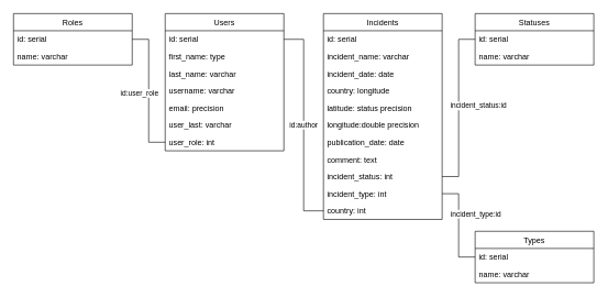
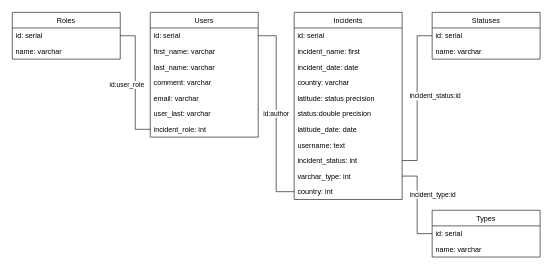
  <mxCell id="0" />
  <mxCell id="1" parent="0" />
  <mxCell id="2" value="Users" style="swimlane;fontStyle=0;childLayout=stackLayout;horizontal=1;startSize=26;fillColor=none;horizontalStack=0;resizeParent=1;resizeParentMax=0;resizeLast=0;collapsible=1;marginBottom=0;" vertex="1" parent="1"><mxGeometry x="250" y="20" width="180" height="208" as="geometry"><mxRectangle x="100" y="140" width="70" height="30" as="alternateBounds" /></mxGeometry></mxCell>
  <mxCell id="3" value="id: serial" style="text;strokeColor=none;fillColor=none;align=left;verticalAlign=top;spacingLeft=4;spacingRight=4;overflow=hidden;rotatable=0;points=[[0,0.5],[1,0.5]];portConstraint=eastwest;" vertex="1" parent="2"><mxGeometry y="26" width="180" height="26" as="geometry" /></mxCell>
- <mxCell id="4" value="first_name: type" style="text;strokeColor=none;fillColor=none;align=left;verticalAlign=top;spacingLeft=4;spacingRight=4;overflow=hidden;rotatable=0;points=[[0,0.5],[1,0.5]];portConstraint=eastwest;" vertex="1" parent="2"><mxGeometry y="52" width="180" height="26" as="geometry" /></mxCell>
+ <mxCell id="4" value="first_name: varchar" style="text;strokeColor=none;fillColor=none;align=left;verticalAlign=top;spacingLeft=4;spacingRight=4;overflow=hidden;rotatable=0;points=[[0,0.5],[1,0.5]];portConstraint=eastwest;" vertex="1" parent="2"><mxGeometry y="52" width="180" height="26" as="geometry" /></mxCell>
  <mxCell id="5" value="last_name: varchar" style="text;strokeColor=none;fillColor=none;align=left;verticalAlign=top;spacingLeft=4;spacingRight=4;overflow=hidden;rotatable=0;points=[[0,0.5],[1,0.5]];portConstraint=eastwest;" vertex="1" parent="2"><mxGeometry y="78" width="180" height="26" as="geometry" /></mxCell>
- <mxCell id="6" value="username: varchar&#10;" style="text;strokeColor=none;fillColor=none;align=left;verticalAlign=top;spacingLeft=4;spacingRight=4;overflow=hidden;rotatable=0;points=[[0,0.5],[1,0.5]];portConstraint=eastwest;" vertex="1" parent="2"><mxGeometry y="104" width="180" height="26" as="geometry" /></mxCell>
- <mxCell id="7" value="email: precision" style="text;strokeColor=none;fillColor=none;align=left;verticalAlign=top;spacingLeft=4;spacingRight=4;overflow=hidden;rotatable=0;points=[[0,0.5],[1,0.5]];portConstraint=eastwest;" vertex="1" parent="2"><mxGeometry y="130" width="180" height="26" as="geometry" /></mxCell>
+ <mxCell id="6" value="comment: varchar&#10;" style="text;strokeColor=none;fillColor=none;align=left;verticalAlign=top;spacingLeft=4;spacingRight=4;overflow=hidden;rotatable=0;points=[[0,0.5],[1,0.5]];portConstraint=eastwest;" vertex="1" parent="2"><mxGeometry y="104" width="180" height="26" as="geometry" /></mxCell>
+ <mxCell id="7" value="email: varchar" style="text;strokeColor=none;fillColor=none;align=left;verticalAlign=top;spacingLeft=4;spacingRight=4;overflow=hidden;rotatable=0;points=[[0,0.5],[1,0.5]];portConstraint=eastwest;" vertex="1" parent="2"><mxGeometry y="130" width="180" height="26" as="geometry" /></mxCell>
  <mxCell id="8" value="user_last: varchar" style="text;strokeColor=none;fillColor=none;align=left;verticalAlign=top;spacingLeft=4;spacingRight=4;overflow=hidden;rotatable=0;points=[[0,0.5],[1,0.5]];portConstraint=eastwest;" vertex="1" parent="2"><mxGeometry y="156" width="180" height="26" as="geometry" /></mxCell>
- <mxCell id="9" value="user_role: int" style="text;strokeColor=none;fillColor=none;align=left;verticalAlign=top;spacingLeft=4;spacingRight=4;overflow=hidden;rotatable=0;points=[[0,0.5],[1,0.5]];portConstraint=eastwest;" vertex="1" parent="2"><mxGeometry y="182" width="180" height="26" as="geometry" /></mxCell>
+ <mxCell id="9" value="incident_role: int" style="text;strokeColor=none;fillColor=none;align=left;verticalAlign=top;spacingLeft=4;spacingRight=4;overflow=hidden;rotatable=0;points=[[0,0.5],[1,0.5]];portConstraint=eastwest;" vertex="1" parent="2"><mxGeometry y="182" width="180" height="26" as="geometry" /></mxCell>
  <mxCell id="10" value="Incidents" style="swimlane;fontStyle=0;childLayout=stackLayout;horizontal=1;startSize=26;fillColor=none;horizontalStack=0;resizeParent=1;resizeParentMax=0;resizeLast=0;collapsible=1;marginBottom=0;" vertex="1" parent="1"><mxGeometry x="490" y="20" width="180" height="312" as="geometry" /></mxCell>
  <mxCell id="11" value="id: serial&#10;" style="text;strokeColor=none;fillColor=none;align=left;verticalAlign=top;spacingLeft=4;spacingRight=4;overflow=hidden;rotatable=0;points=[[0,0.5],[1,0.5]];portConstraint=eastwest;" vertex="1" parent="10"><mxGeometry y="26" width="180" height="26" as="geometry" /></mxCell>
- <mxCell id="12" value="incident_name: varchar" style="text;strokeColor=none;fillColor=none;align=left;verticalAlign=top;spacingLeft=4;spacingRight=4;overflow=hidden;rotatable=0;points=[[0,0.5],[1,0.5]];portConstraint=eastwest;" vertex="1" parent="10"><mxGeometry y="52" width="180" height="26" as="geometry" /></mxCell>
+ <mxCell id="12" value="incident_name: first" style="text;strokeColor=none;fillColor=none;align=left;verticalAlign=top;spacingLeft=4;spacingRight=4;overflow=hidden;rotatable=0;points=[[0,0.5],[1,0.5]];portConstraint=eastwest;" vertex="1" parent="10"><mxGeometry y="52" width="180" height="26" as="geometry" /></mxCell>
  <mxCell id="13" value="incident_date: date" style="text;strokeColor=none;fillColor=none;align=left;verticalAlign=top;spacingLeft=4;spacingRight=4;overflow=hidden;rotatable=0;points=[[0,0.5],[1,0.5]];portConstraint=eastwest;" vertex="1" parent="10"><mxGeometry y="78" width="180" height="26" as="geometry" /></mxCell>
- <mxCell id="14" value="country: longitude" style="text;strokeColor=none;fillColor=none;align=left;verticalAlign=top;spacingLeft=4;spacingRight=4;overflow=hidden;rotatable=0;points=[[0,0.5],[1,0.5]];portConstraint=eastwest;" vertex="1" parent="10"><mxGeometry y="104" width="180" height="26" as="geometry" /></mxCell>
+ <mxCell id="14" value="country: varchar" style="text;strokeColor=none;fillColor=none;align=left;verticalAlign=top;spacingLeft=4;spacingRight=4;overflow=hidden;rotatable=0;points=[[0,0.5],[1,0.5]];portConstraint=eastwest;" vertex="1" parent="10"><mxGeometry y="104" width="180" height="26" as="geometry" /></mxCell>
  <mxCell id="15" value="latitude: status precision" style="text;strokeColor=none;fillColor=none;align=left;verticalAlign=top;spacingLeft=4;spacingRight=4;overflow=hidden;rotatable=0;points=[[0,0.5],[1,0.5]];portConstraint=eastwest;" vertex="1" parent="10"><mxGeometry y="130" width="180" height="26" as="geometry" /></mxCell>
- <mxCell id="16" value="longitude:double precision" style="text;strokeColor=none;fillColor=none;align=left;verticalAlign=top;spacingLeft=4;spacingRight=4;overflow=hidden;rotatable=0;points=[[0,0.5],[1,0.5]];portConstraint=eastwest;" vertex="1" parent="10"><mxGeometry y="156" width="180" height="26" as="geometry" /></mxCell>
- <mxCell id="17" value="publication_date: date" style="text;strokeColor=none;fillColor=none;align=left;verticalAlign=top;spacingLeft=4;spacingRight=4;overflow=hidden;rotatable=0;points=[[0,0.5],[1,0.5]];portConstraint=eastwest;" vertex="1" parent="10"><mxGeometry y="182" width="180" height="26" as="geometry" /></mxCell>
- <mxCell id="18" value="comment: text" style="text;strokeColor=none;fillColor=none;align=left;verticalAlign=top;spacingLeft=4;spacingRight=4;overflow=hidden;rotatable=0;points=[[0,0.5],[1,0.5]];portConstraint=eastwest;" vertex="1" parent="10"><mxGeometry y="208" width="180" height="26" as="geometry" /></mxCell>
+ <mxCell id="16" value="status:double precision" style="text;strokeColor=none;fillColor=none;align=left;verticalAlign=top;spacingLeft=4;spacingRight=4;overflow=hidden;rotatable=0;points=[[0,0.5],[1,0.5]];portConstraint=eastwest;" vertex="1" parent="10"><mxGeometry y="156" width="180" height="26" as="geometry" /></mxCell>
+ <mxCell id="17" value="latitude_date: date" style="text;strokeColor=none;fillColor=none;align=left;verticalAlign=top;spacingLeft=4;spacingRight=4;overflow=hidden;rotatable=0;points=[[0,0.5],[1,0.5]];portConstraint=eastwest;" vertex="1" parent="10"><mxGeometry y="182" width="180" height="26" as="geometry" /></mxCell>
+ <mxCell id="18" value="username: text" style="text;strokeColor=none;fillColor=none;align=left;verticalAlign=top;spacingLeft=4;spacingRight=4;overflow=hidden;rotatable=0;points=[[0,0.5],[1,0.5]];portConstraint=eastwest;" vertex="1" parent="10"><mxGeometry y="208" width="180" height="26" as="geometry" /></mxCell>
  <mxCell id="19" value="incident_status: int" style="text;strokeColor=none;fillColor=none;align=left;verticalAlign=top;spacingLeft=4;spacingRight=4;overflow=hidden;rotatable=0;points=[[0,0.5],[1,0.5]];portConstraint=eastwest;" vertex="1" parent="10"><mxGeometry y="234" width="180" height="26" as="geometry" /></mxCell>
- <mxCell id="20" value="incident_type: int" style="text;strokeColor=none;fillColor=none;align=left;verticalAlign=top;spacingLeft=4;spacingRight=4;overflow=hidden;rotatable=0;points=[[0,0.5],[1,0.5]];portConstraint=eastwest;" vertex="1" parent="10"><mxGeometry y="260" width="180" height="26" as="geometry" /></mxCell>
+ <mxCell id="20" value="varchar_type: int" style="text;strokeColor=none;fillColor=none;align=left;verticalAlign=top;spacingLeft=4;spacingRight=4;overflow=hidden;rotatable=0;points=[[0,0.5],[1,0.5]];portConstraint=eastwest;" vertex="1" parent="10"><mxGeometry y="260" width="180" height="26" as="geometry" /></mxCell>
  <mxCell id="21" value="country: int" style="text;strokeColor=none;fillColor=none;align=left;verticalAlign=top;spacingLeft=4;spacingRight=4;overflow=hidden;rotatable=0;points=[[0,0.5],[1,0.5]];portConstraint=eastwest;" vertex="1" parent="10"><mxGeometry y="286" width="180" height="26" as="geometry" /></mxCell>
  <mxCell id="22" value="Roles" style="swimlane;fontStyle=0;childLayout=stackLayout;horizontal=1;startSize=26;fillColor=none;horizontalStack=0;resizeParent=1;resizeParentMax=0;resizeLast=0;collapsible=1;marginBottom=0;" vertex="1" parent="1"><mxGeometry x="20" y="20" width="180" height="78" as="geometry" /></mxCell>
  <mxCell id="23" value="id: serial" style="text;strokeColor=none;fillColor=none;align=left;verticalAlign=top;spacingLeft=4;spacingRight=4;overflow=hidden;rotatable=0;points=[[0,0.5],[1,0.5]];portConstraint=eastwest;" vertex="1" parent="22"><mxGeometry y="26" width="180" height="26" as="geometry" /></mxCell>
  <mxCell id="24" value="name: varchar" style="text;strokeColor=none;fillColor=none;align=left;verticalAlign=top;spacingLeft=4;spacingRight=4;overflow=hidden;rotatable=0;points=[[0,0.5],[1,0.5]];portConstraint=eastwest;" vertex="1" parent="22"><mxGeometry y="52" width="180" height="26" as="geometry" /></mxCell>
  <mxCell id="25" value="Statuses" style="swimlane;fontStyle=0;childLayout=stackLayout;horizontal=1;startSize=26;fillColor=none;horizontalStack=0;resizeParent=1;resizeParentMax=0;resizeLast=0;collapsible=1;marginBottom=0;" vertex="1" parent="1"><mxGeometry x="720" y="20" width="180" height="78" as="geometry" /></mxCell>
  <mxCell id="26" value="id: serial" style="text;strokeColor=none;fillColor=none;align=left;verticalAlign=top;spacingLeft=4;spacingRight=4;overflow=hidden;rotatable=0;points=[[0,0.5],[1,0.5]];portConstraint=eastwest;" vertex="1" parent="25"><mxGeometry y="26" width="180" height="26" as="geometry" /></mxCell>
  <mxCell id="27" value="name: varchar" style="text;strokeColor=none;fillColor=none;align=left;verticalAlign=top;spacingLeft=4;spacingRight=4;overflow=hidden;rotatable=0;points=[[0,0.5],[1,0.5]];portConstraint=eastwest;" vertex="1" parent="25"><mxGeometry y="52" width="180" height="26" as="geometry" /></mxCell>
  <mxCell id="28" style="edgeStyle=orthogonalEdgeStyle;rounded=0;orthogonalLoop=1;jettySize=auto;html=1;entryX=1;entryY=0.5;entryDx=0;entryDy=0;endArrow=none;endFill=0;exitX=0;exitY=0.5;exitDx=0;exitDy=0;" edge="1" parent="1" source="31" target="20"><mxGeometry relative="1" as="geometry" /></mxCell>
  <mxCell id="29" value="incident_type:id" style="edgeLabel;html=1;align=center;verticalAlign=bottom;resizable=0;points=[];" vertex="1" connectable="0" parent="28"><mxGeometry x="0.675" y="2" relative="1" as="geometry"><mxPoint x="26" y="37" as="offset" /></mxGeometry></mxCell>
  <mxCell id="30" value="Types" style="swimlane;fontStyle=0;childLayout=stackLayout;horizontal=1;startSize=26;fillColor=none;horizontalStack=0;resizeParent=1;resizeParentMax=0;resizeLast=0;collapsible=1;marginBottom=0;" vertex="1" parent="1"><mxGeometry x="720" y="350" width="180" height="78" as="geometry" /></mxCell>
  <mxCell id="31" value="id: serial" style="text;strokeColor=none;fillColor=none;align=left;verticalAlign=top;spacingLeft=4;spacingRight=4;overflow=hidden;rotatable=0;points=[[0,0.5],[1,0.5]];portConstraint=eastwest;" vertex="1" parent="30"><mxGeometry y="26" width="180" height="26" as="geometry" /></mxCell>
  <mxCell id="32" value="name: varchar" style="text;strokeColor=none;fillColor=none;align=left;verticalAlign=top;spacingLeft=4;spacingRight=4;overflow=hidden;rotatable=0;points=[[0,0.5],[1,0.5]];portConstraint=eastwest;" vertex="1" parent="30"><mxGeometry y="52" width="180" height="26" as="geometry" /></mxCell>
  <mxCell id="33" style="edgeStyle=orthogonalEdgeStyle;rounded=0;orthogonalLoop=1;jettySize=auto;html=1;entryX=0;entryY=0.5;entryDx=0;entryDy=0;endArrow=none;endFill=0;" edge="1" parent="1" source="23" target="9"><mxGeometry relative="1" as="geometry" /></mxCell>
  <mxCell id="34" value="id:user_role" style="edgeLabel;html=1;align=center;verticalAlign=middle;resizable=0;points=[];" vertex="1" connectable="0" parent="33"><mxGeometry x="0.2" relative="1" as="geometry"><mxPoint x="-15" y="-18" as="offset" /></mxGeometry></mxCell>
  <mxCell id="35" value="id:author" style="edgeStyle=orthogonalEdgeStyle;rounded=0;orthogonalLoop=1;jettySize=auto;html=1;entryX=0;entryY=0.5;entryDx=0;entryDy=0;endArrow=none;endFill=0;" edge="1" parent="1" source="3" target="21"><mxGeometry relative="1" as="geometry" /></mxCell>
  <mxCell id="36" value="incident_status:id" style="edgeStyle=orthogonalEdgeStyle;rounded=0;orthogonalLoop=1;jettySize=auto;html=1;entryX=1;entryY=0.5;entryDx=0;entryDy=0;endArrow=none;endFill=0;" edge="1" parent="1" source="26" target="19"><mxGeometry x="-0.024" y="30" relative="1" as="geometry"><mxPoint as="offset" /></mxGeometry></mxCell>
